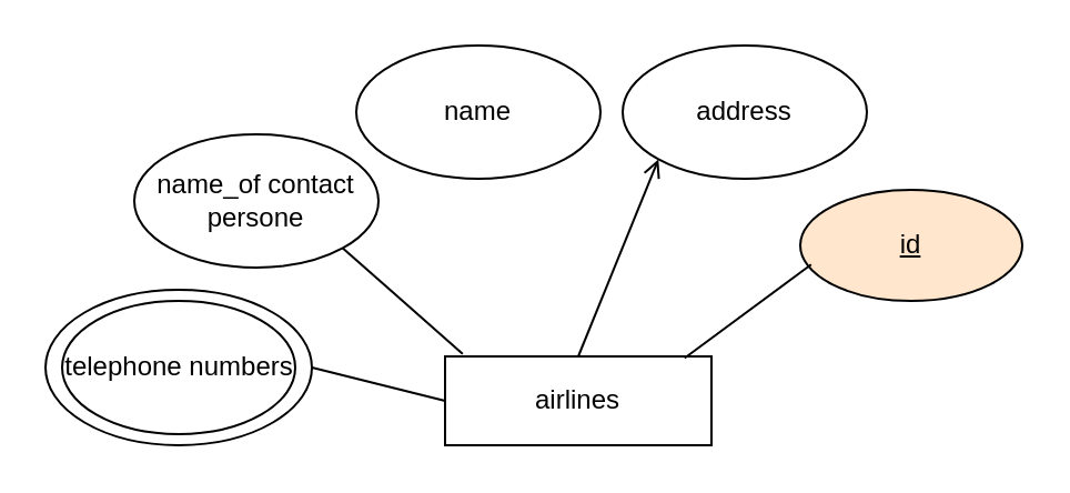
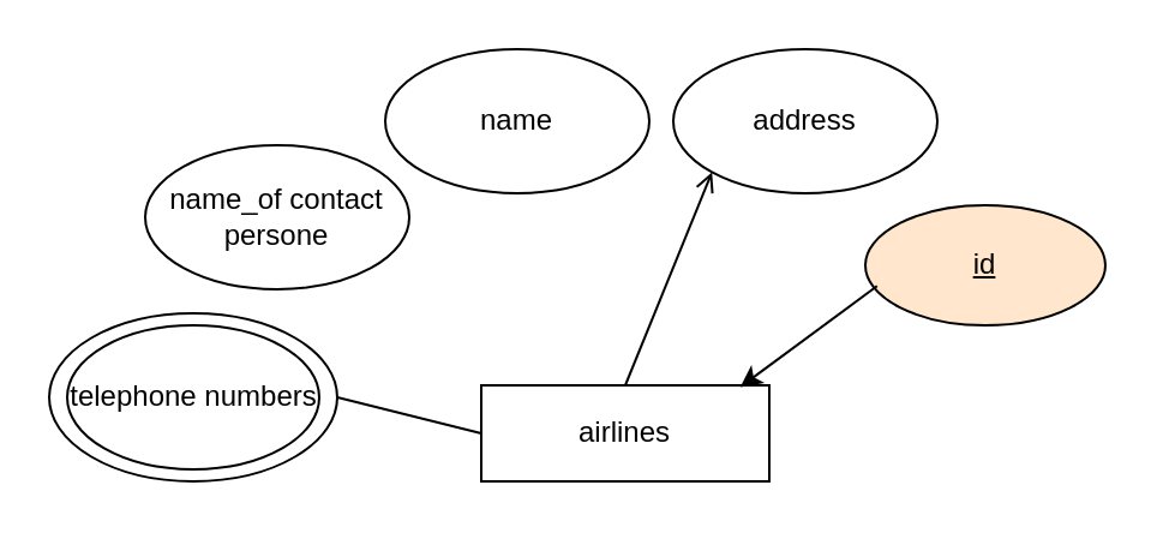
  <mxCell id="0" />
  <mxCell id="1" parent="0" />
  <mxCell id="2" value="airlines" style="rounded=0;whiteSpace=wrap;html=1;" vertex="1" parent="1"><mxGeometry x="200" y="160" width="120" height="40" as="geometry" /></mxCell>
  <mxCell id="3" value="&lt;u&gt;id&lt;/u&gt;" style="ellipse;whiteSpace=wrap;html=1;fillColor=#ffe6cc;" vertex="1" parent="1"><mxGeometry x="360" y="85" width="100" height="50" as="geometry" /></mxCell>
  <mxCell id="4" value="name" style="ellipse;whiteSpace=wrap;html=1;" vertex="1" parent="1"><mxGeometry x="160" y="20" width="110" height="60" as="geometry" /></mxCell>
  <mxCell id="5" value="address" style="ellipse;whiteSpace=wrap;html=1;" vertex="1" parent="1"><mxGeometry x="280" y="20" width="110" height="60" as="geometry" /></mxCell>
  <mxCell id="6" value="name_of contact persone" style="ellipse;whiteSpace=wrap;html=1;" vertex="1" parent="1"><mxGeometry y="60" width="110" height="60" as="geometry" x="60" /></mxCell>
  <mxCell id="7" value="" style="ellipse;whiteSpace=wrap;html=1;" vertex="1" parent="1"><mxGeometry x="20" y="130" width="120" height="70" as="geometry" /></mxCell>
  <mxCell id="8" value="telephone numbers" style="ellipse;whiteSpace=wrap;html=1;" vertex="1" parent="1"><mxGeometry x="27.5" y="135" width="105" height="60" as="geometry" /></mxCell>
- <mxCell id="9" value="" style="endArrow=none;html=1;rounded=0;exitX=0.066;exitY=-0.029;exitDx=0;exitDy=0;exitPerimeter=0;entryX=1;entryY=1;entryDx=0;entryDy=0;" edge="1" parent="1" source="2" target="6"><mxGeometry width="50" height="50" relative="1" as="geometry"><mxPoint x="120" y="170" as="sourcePoint" /><mxPoint x="170" y="120" as="targetPoint" /></mxGeometry></mxCell>
  <mxCell id="10" value="" style="endArrow=none;html=1;rounded=0;exitX=0;exitY=0.5;exitDx=0;exitDy=0;entryX=1;entryY=0.5;entryDx=0;entryDy=0;" edge="1" parent="1" source="2" target="7"><mxGeometry width="50" height="50" relative="1" as="geometry"><mxPoint x="218" y="169" as="sourcePoint" /><mxPoint x="164" y="121" as="targetPoint" /></mxGeometry></mxCell>
  <mxCell id="11" value="" style="endArrow=open;html=1;rounded=0;exitX=0.5;exitY=0;exitDx=0;exitDy=0;entryX=0;entryY=1;entryDx=0;entryDy=0;" edge="1" parent="1" source="2" target="5"><mxGeometry width="50" height="50" relative="1" as="geometry"><mxPoint x="228" y="179" as="sourcePoint" /><mxPoint x="305" y="80" as="targetPoint" /></mxGeometry></mxCell>
- <mxCell id="12" value="" style="endArrow=none;html=1;rounded=0;exitX=0.049;exitY=0.673;exitDx=0;exitDy=0;exitPerimeter=0;entryX=0.899;entryY=0.018;entryDx=0;entryDy=0;entryPerimeter=0;" edge="1" parent="1" source="3" target="2"><mxGeometry width="50" height="50" relative="1" as="geometry"><mxPoint x="238" y="189" as="sourcePoint" /><mxPoint x="184" y="141" as="targetPoint" /></mxGeometry></mxCell>
+ <mxCell id="12" value="" style="endArrow=classic;html=1;rounded=0;exitX=0.049;exitY=0.673;exitDx=0;exitDy=0;exitPerimeter=0;entryX=0.899;entryY=0.018;entryDx=0;entryDy=0;entryPerimeter=0;" edge="1" parent="1" source="3" target="2"><mxGeometry width="50" height="50" relative="1" as="geometry"><mxPoint x="238" y="189" as="sourcePoint" /><mxPoint x="184" y="141" as="targetPoint" /></mxGeometry></mxCell>
